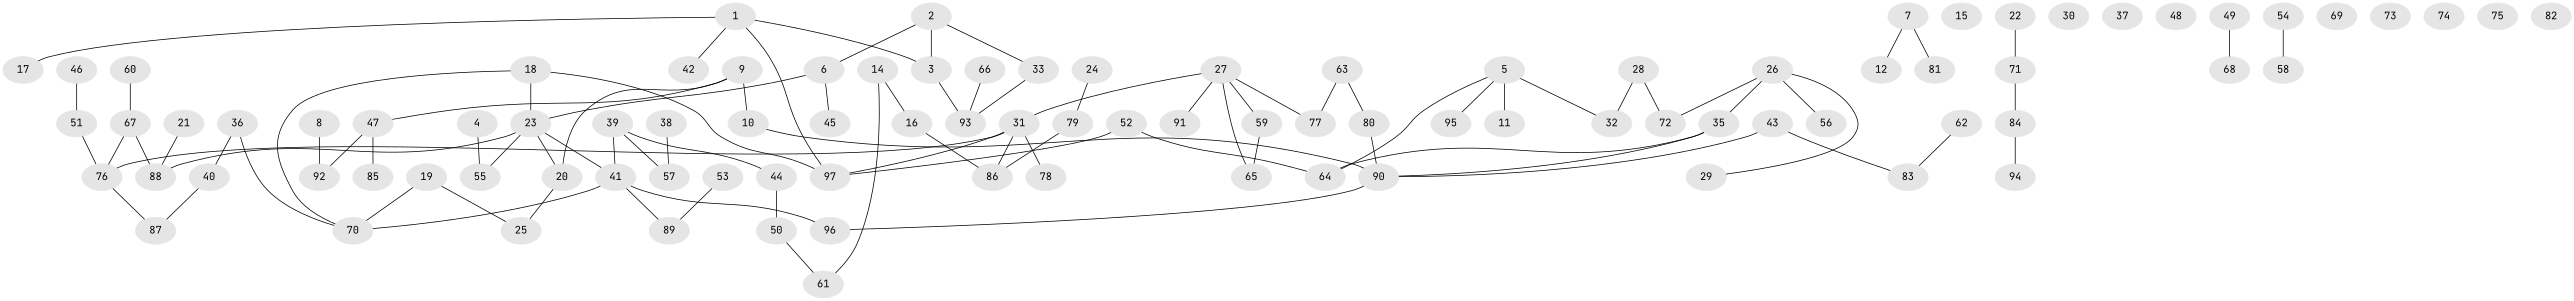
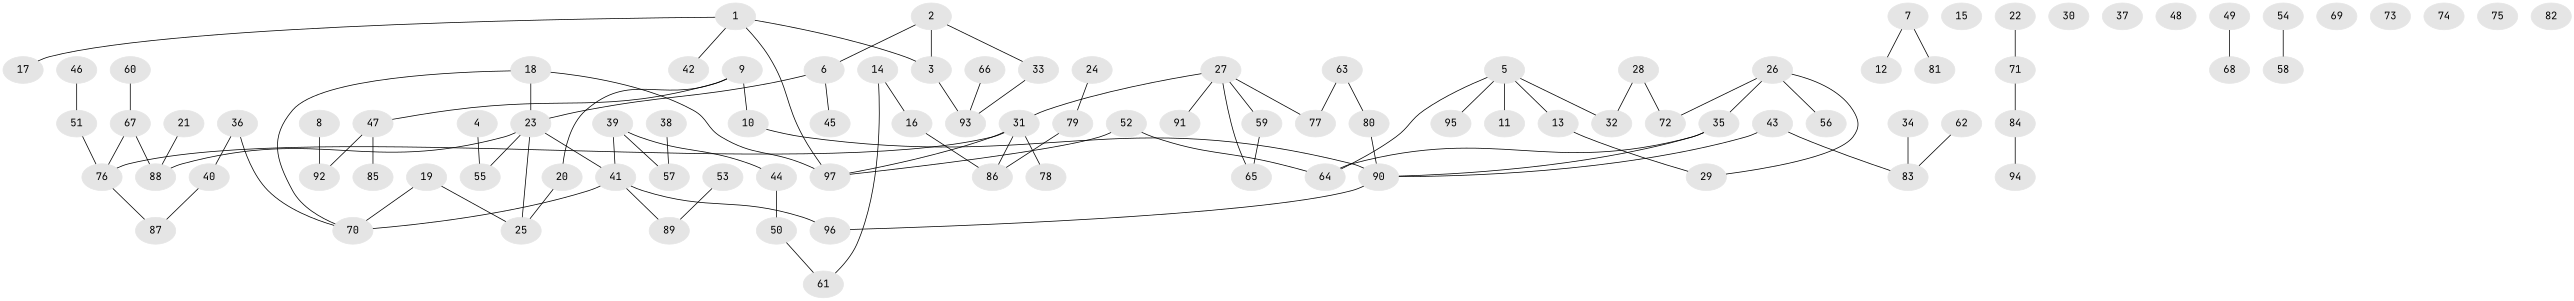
  graph {
    fontname="JetBrains Mono"
    node [color=gray90 fontname="JetBrains Mono" style=filled]
    edge [fontname="JetBrains Mono"]
    1
    3
    17
    42
    97
    93
    2
    6
    33
    23
    45
    4
    55
    5
    11
+   13
    32
    64
    95
    29
    25
    88
    41
    7
    12
    81
    8
    92
    9
    10
    20
    47
    90
    85
    96
    14
    16
    61
    86
    15
    18
    70
    19
    21
    22
    71
    84
    89
    24
    79
    26
    35
    56
    72
    27
    31
    59
    65
    77
    91
    76
    78
    28
    30
    87
+   34
    83
    36
    40
    37
    38
    57
    39
    44
    50
    43
    46
    51
    48
    49
    68
    52
    53
    54
    58
    63
    80
    60
    67
    62
    66
    69
    94
    73
    74
    75
    82
    1 -- 3
    1 -- 17
    1 -- 42
    1 -- 97
    3 -- 93
    2 -- 3
    2 -- 6
    2 -- 33
    6 -- 23
    6 -- 45
    33 -- 93
    23 -- 55
-   23 -- 20
+   23 -- 25
    23 -- 88
    23 -- 41
    4 -- 55
    5 -- 11
+   5 -- 13
    5 -- 32
    5 -- 64
    5 -- 95
+   13 -- 29
    41 -- 96
    41 -- 70
    41 -- 89
    7 -- 12
    7 -- 81
    8 -- 92
    9 -- 10
    9 -- 20
    9 -- 47
    10 -- 90
    20 -- 25
    47 -- 92
    47 -- 85
    90 -- 96
    14 -- 16
    14 -- 61
    16 -- 86
    18 -- 97
    18 -- 23
    18 -- 70
    19 -- 25
    19 -- 70
    21 -- 88
    22 -- 71
    71 -- 84
    84 -- 94
    24 -- 79
    79 -- 86
    26 -- 29
    26 -- 35
    26 -- 56
    26 -- 72
    35 -- 64
    35 -- 90
    27 -- 31
    27 -- 59
    27 -- 65
    27 -- 77
    27 -- 91
    31 -- 97
    31 -- 86
    31 -- 76
    31 -- 78
    59 -- 65
    76 -- 87
    28 -- 32
    28 -- 72
+   34 -- 83
    36 -- 70
    36 -- 40
    40 -- 87
    38 -- 57
    39 -- 41
    39 -- 57
    39 -- 44
    44 -- 50
    50 -- 61
    43 -- 90
    43 -- 83
    46 -- 51
    51 -- 76
    49 -- 68
    52 -- 97
    52 -- 64
    53 -- 89
    54 -- 58
    63 -- 77
    63 -- 80
    80 -- 90
    60 -- 67
    67 -- 88
    67 -- 76
    62 -- 83
    66 -- 93
  }
